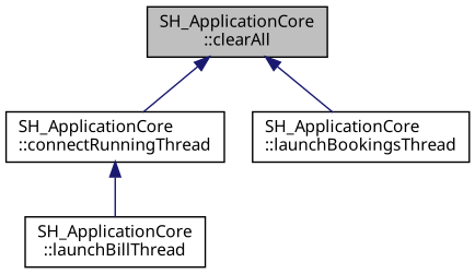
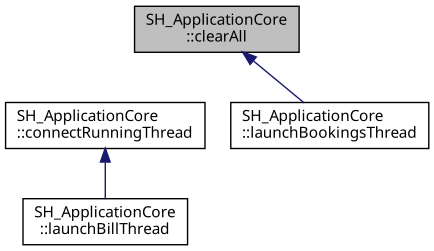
  digraph {
    rankdir=TB
    node [color=black fontname=Verdana fontsize=11 shape=record]
    edge [color=midnightblue dir=back fontname=Verdana fontsize=11 labelfontname=Verdana labelfontsize=11 style=solid]
    n1 [fillcolor=grey75 fontcolor=black height=0.2 label="SH_ApplicationCore\l::clearAll" style=filled width=0.4]
    n2 [height=0.2 label="SH_ApplicationCore\l::connectRunningThread" width=0.4]
    n3 [height=0.2 label="SH_ApplicationCore\l::launchBookingsThread" width=0.4]
    n4 [height=0.2 label="SH_ApplicationCore\l::launchBillThread" width=0.4]
-   n1 -> n2
    n1 -> n3
    n2 -> n4
  }
